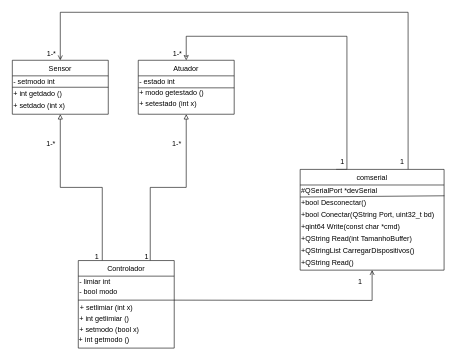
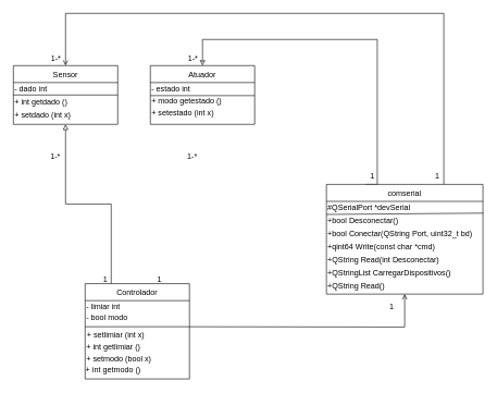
  <mxCell id="0" />
  <mxCell id="1" parent="0" />
  <mxCell id="2" style="edgeStyle=orthogonalEdgeStyle;rounded=0;orthogonalLoop=1;jettySize=auto;html=1;exitX=0.25;exitY=0;exitDx=0;exitDy=0;entryX=0.5;entryY=1;entryDx=0;entryDy=0;endArrow=block;endFill=0;" edge="1" parent="1" source="5" target="8"><mxGeometry relative="1" as="geometry" /></mxCell>
- <mxCell id="3" style="edgeStyle=orthogonalEdgeStyle;rounded=0;orthogonalLoop=1;jettySize=auto;html=1;exitX=0.75;exitY=0;exitDx=0;exitDy=0;entryX=0.5;entryY=1;entryDx=0;entryDy=0;endArrow=block;endFill=0;" edge="1" parent="1" source="5" target="13"><mxGeometry relative="1" as="geometry" /></mxCell>
  <mxCell id="4" style="edgeStyle=orthogonalEdgeStyle;rounded=0;orthogonalLoop=1;jettySize=auto;html=1;entryX=0.5;entryY=1;entryDx=0;entryDy=0;endArrow=open;endFill=0;" edge="1" parent="1" target="19"><mxGeometry relative="1" as="geometry"><mxPoint x="290" y="500" as="sourcePoint" /></mxGeometry></mxCell>
  <mxCell id="5" value="Controlador" style="swimlane;fontStyle=0;align=center;verticalAlign=top;childLayout=stackLayout;horizontal=1;startSize=26;horizontalStack=0;resizeParent=1;resizeLast=0;collapsible=1;marginBottom=0;rounded=0;shadow=0;strokeWidth=1;" parent="1" vertex="1"><mxGeometry x="130" y="434" width="160" height="146" as="geometry"><mxRectangle x="230" y="140" width="160" height="26" as="alternateBounds" /></mxGeometry></mxCell>
  <mxCell id="6" value="- limiar int" style="text;html=1;align=left;verticalAlign=middle;resizable=0;points=[];autosize=1;strokeColor=none;fillColor=none;" vertex="1" parent="5"><mxGeometry y="26" width="160" height="20" as="geometry" /></mxCell>
  <mxCell id="7" value="" style="endArrow=none;html=1;rounded=0;exitX=0;exitY=0.75;exitDx=0;exitDy=0;entryX=1;entryY=0.75;entryDx=0;entryDy=0;" edge="1" parent="5"><mxGeometry width="50" height="50" relative="1" as="geometry"><mxPoint y="66" as="sourcePoint" /><mxPoint x="160" y="66" as="targetPoint" /></mxGeometry></mxCell>
  <mxCell id="8" value="Sensor" style="swimlane;fontStyle=0;align=center;verticalAlign=top;childLayout=stackLayout;horizontal=1;startSize=26;horizontalStack=0;resizeParent=1;resizeLast=0;collapsible=1;marginBottom=0;rounded=0;shadow=0;strokeWidth=1;" parent="1" vertex="1"><mxGeometry x="20" y="100" width="160" height="90" as="geometry"><mxRectangle x="130" y="380" width="160" height="26" as="alternateBounds" /></mxGeometry></mxCell>
- <mxCell id="9" value="- setmodo int" style="text;html=1;align=left;verticalAlign=middle;resizable=0;points=[];autosize=1;strokeColor=none;fillColor=none;" vertex="1" parent="8"><mxGeometry y="26" width="160" height="20" as="geometry" /></mxCell>
+ <mxCell id="9" value="- dado int" style="text;html=1;align=left;verticalAlign=middle;resizable=0;points=[];autosize=1;strokeColor=none;fillColor=none;" vertex="1" parent="8"><mxGeometry y="26" width="160" height="20" as="geometry" /></mxCell>
  <mxCell id="10" value="" style="endArrow=none;html=1;rounded=0;exitX=0;exitY=0.75;exitDx=0;exitDy=0;entryX=1;entryY=0.75;entryDx=0;entryDy=0;" edge="1" parent="8"><mxGeometry width="50" height="50" relative="1" as="geometry"><mxPoint y="45" as="sourcePoint" /><mxPoint x="160" y="45" as="targetPoint" /></mxGeometry></mxCell>
  <mxCell id="11" value="+ int getdado ()" style="text;html=1;align=left;verticalAlign=middle;resizable=0;points=[];autosize=1;strokeColor=none;fillColor=none;" vertex="1" parent="8"><mxGeometry y="46" width="160" height="20" as="geometry" /></mxCell>
  <mxCell id="12" value="+ setdado (int x)" style="text;html=1;align=left;verticalAlign=middle;resizable=0;points=[];autosize=1;strokeColor=none;fillColor=none;" vertex="1" parent="8"><mxGeometry y="66" width="160" height="20" as="geometry" /></mxCell>
  <mxCell id="13" value="Atuador" style="swimlane;fontStyle=0;align=center;verticalAlign=top;childLayout=stackLayout;horizontal=1;startSize=26;horizontalStack=0;resizeParent=1;resizeLast=0;collapsible=1;marginBottom=0;rounded=0;shadow=0;strokeWidth=1;" parent="1" vertex="1"><mxGeometry x="230" y="100" width="160" height="90" as="geometry"><mxRectangle x="340" y="380" width="170" height="26" as="alternateBounds" /></mxGeometry></mxCell>
  <mxCell id="14" value="- estado int" style="text;html=1;align=left;verticalAlign=middle;resizable=0;points=[];autosize=1;strokeColor=none;fillColor=none;" vertex="1" parent="13"><mxGeometry y="26" width="160" height="20" as="geometry" /></mxCell>
  <mxCell id="15" value="+ modo getestado ()" style="text;html=1;align=left;verticalAlign=middle;resizable=0;points=[];autosize=1;strokeColor=none;fillColor=none;" vertex="1" parent="13"><mxGeometry y="46" width="160" height="18" as="geometry" /></mxCell>
  <mxCell id="16" value="+ setestado (int x)" style="text;html=1;align=left;verticalAlign=middle;resizable=0;points=[];autosize=1;strokeColor=none;fillColor=none;" vertex="1" parent="13"><mxGeometry y="64" width="160" height="18" as="geometry" /></mxCell>
  <mxCell id="17" style="edgeStyle=orthogonalEdgeStyle;rounded=0;orthogonalLoop=1;jettySize=auto;html=1;exitX=0.75;exitY=0;exitDx=0;exitDy=0;entryX=0.5;entryY=0;entryDx=0;entryDy=0;endArrow=open;endFill=0;" edge="1" parent="1" source="19" target="8"><mxGeometry relative="1" as="geometry"><Array as="points"><mxPoint x="680" y="20" /><mxPoint x="100" y="20" /></Array></mxGeometry></mxCell>
  <mxCell id="18" style="edgeStyle=orthogonalEdgeStyle;rounded=0;orthogonalLoop=1;jettySize=auto;html=1;entryX=0.5;entryY=0;entryDx=0;entryDy=0;endArrow=classic;endFill=0;exitX=0.25;exitY=0;exitDx=0;exitDy=0;" edge="1" parent="1" source="19" target="13"><mxGeometry relative="1" as="geometry"><mxPoint x="610" y="210" as="sourcePoint" /><Array as="points"><mxPoint x="578" y="60" /><mxPoint x="310" y="60" /></Array></mxGeometry></mxCell>
  <mxCell id="19" value="comserial" style="swimlane;fontStyle=0;align=center;verticalAlign=top;childLayout=stackLayout;horizontal=1;startSize=26;horizontalStack=0;resizeParent=1;resizeLast=0;collapsible=1;marginBottom=0;rounded=0;shadow=0;strokeWidth=1;" parent="1" vertex="1"><mxGeometry x="500" y="282" width="240" height="168" as="geometry"><mxRectangle x="550" y="140" width="160" height="26" as="alternateBounds" /></mxGeometry></mxCell>
  <mxCell id="20" value="#&lt;span style=&quot;box-sizing: border-box; height: inherit; background-color: rgb(253, 253, 253); line-height: inherit !important;&quot; class=&quot;crayon-v&quot;&gt;QSerialPort&lt;/span&gt;&lt;span style=&quot;box-sizing: border-box; height: inherit; background-color: rgb(253, 253, 253); line-height: inherit !important;&quot; class=&quot;crayon-h&quot;&gt; &lt;/span&gt;&lt;span style=&quot;box-sizing: border-box; height: inherit; background-color: rgb(253, 253, 253); line-height: inherit !important;&quot; class=&quot;crayon-o&quot;&gt;*&lt;/span&gt;&lt;span style=&quot;box-sizing: border-box; height: inherit; background-color: rgb(253, 253, 253); line-height: inherit !important;&quot; class=&quot;crayon-v&quot;&gt;devSerial&lt;/span&gt;" style="text;html=1;align=left;verticalAlign=middle;resizable=0;points=[];autosize=1;strokeColor=none;fillColor=none;fontFamily=Helvetica;fontColor=#000000;" vertex="1" parent="19"><mxGeometry y="26" width="240" height="20" as="geometry" /></mxCell>
  <mxCell id="21" value="" style="endArrow=none;html=1;rounded=0;exitX=0;exitY=0.75;exitDx=0;exitDy=0;entryX=1.002;entryY=-0.1;entryDx=0;entryDy=0;entryPerimeter=0;" edge="1" parent="19" target="22"><mxGeometry width="50" height="50" relative="1" as="geometry"><mxPoint y="46" as="sourcePoint" /><mxPoint x="310" y="46" as="targetPoint" /></mxGeometry></mxCell>
  <mxCell id="22" value="+&lt;span style=&quot;box-sizing: border-box; height: inherit; line-height: inherit !important;&quot; class=&quot;crayon-t&quot;&gt;bool&lt;/span&gt;&lt;span style=&quot;box-sizing: border-box; height: inherit; line-height: inherit !important;&quot; class=&quot;crayon-h&quot;&gt; &lt;/span&gt;&lt;span style=&quot;box-sizing: border-box; height: inherit; line-height: inherit !important;&quot; class=&quot;crayon-e&quot;&gt;Desconectar&lt;/span&gt;&lt;span style=&quot;box-sizing: border-box; height: inherit; line-height: inherit !important;&quot; class=&quot;crayon-sy&quot;&gt;(&lt;/span&gt;&lt;span style=&quot;box-sizing: border-box; height: inherit; line-height: inherit !important;&quot; class=&quot;crayon-sy&quot;&gt;)&lt;/span&gt;" style="text;html=1;align=left;verticalAlign=middle;resizable=0;points=[];autosize=1;strokeColor=none;fillColor=none;fontFamily=Helvetica;fontColor=#000000;" vertex="1" parent="19"><mxGeometry y="46" width="240" height="20" as="geometry" /></mxCell>
  <mxCell id="23" value="+&lt;span style=&quot;box-sizing: border-box; height: inherit; background-color: rgb(253, 253, 253); line-height: inherit !important;&quot; class=&quot;crayon-t&quot;&gt;bool&lt;/span&gt;&lt;span style=&quot;box-sizing: border-box; height: inherit; background-color: rgb(253, 253, 253); line-height: inherit !important;&quot; class=&quot;crayon-h&quot;&gt; &lt;/span&gt;&lt;span style=&quot;box-sizing: border-box; height: inherit; background-color: rgb(253, 253, 253); line-height: inherit !important;&quot; class=&quot;crayon-e&quot;&gt;Conectar&lt;/span&gt;&lt;span style=&quot;box-sizing: border-box; height: inherit; background-color: rgb(253, 253, 253); line-height: inherit !important;&quot; class=&quot;crayon-sy&quot;&gt;(&lt;/span&gt;&lt;span style=&quot;box-sizing: border-box; height: inherit; background-color: rgb(253, 253, 253); line-height: inherit !important;&quot; class=&quot;crayon-e&quot;&gt;QString &lt;/span&gt;&lt;span style=&quot;box-sizing: border-box; height: inherit; background-color: rgb(253, 253, 253); line-height: inherit !important;&quot; class=&quot;crayon-v&quot;&gt;Port&lt;/span&gt;&lt;span style=&quot;box-sizing: border-box; height: inherit; background-color: rgb(253, 253, 253); line-height: inherit !important;&quot; class=&quot;crayon-sy&quot;&gt;,&lt;/span&gt;&lt;span style=&quot;box-sizing: border-box; height: inherit; background-color: rgb(253, 253, 253); line-height: inherit !important;&quot; class=&quot;crayon-h&quot;&gt; &lt;/span&gt;&lt;span style=&quot;box-sizing: border-box; height: inherit; background-color: rgb(253, 253, 253); line-height: inherit !important;&quot; class=&quot;crayon-e&quot;&gt;uint32_t &lt;/span&gt;&lt;span style=&quot;box-sizing: border-box; height: inherit; background-color: rgb(253, 253, 253); line-height: inherit !important;&quot; class=&quot;crayon-v&quot;&gt;bd&lt;/span&gt;&lt;span style=&quot;box-sizing: border-box; height: inherit; background-color: rgb(253, 253, 253); line-height: inherit !important;&quot; class=&quot;crayon-sy&quot;&gt;)&lt;/span&gt;" style="text;html=1;align=left;verticalAlign=middle;resizable=0;points=[];autosize=1;strokeColor=none;fillColor=none;fontFamily=Helvetica;fontColor=#000000;" vertex="1" parent="19"><mxGeometry y="66" width="240" height="20" as="geometry" /></mxCell>
  <mxCell id="24" value="&lt;span style=&quot;box-sizing: border-box; height: inherit; line-height: inherit !important;&quot; class=&quot;crayon-e&quot;&gt;+qint64 &lt;/span&gt;&lt;span style=&quot;box-sizing: border-box; height: inherit; line-height: inherit !important;&quot; class=&quot;crayon-e&quot;&gt;Write&lt;/span&gt;&lt;span style=&quot;box-sizing: border-box; height: inherit; line-height: inherit !important;&quot; class=&quot;crayon-sy&quot;&gt;(&lt;/span&gt;&lt;span style=&quot;box-sizing: border-box; height: inherit; line-height: inherit !important;&quot; class=&quot;crayon-m&quot;&gt;const&lt;/span&gt;&lt;span style=&quot;box-sizing: border-box; height: inherit; line-height: inherit !important;&quot; class=&quot;crayon-h&quot;&gt; &lt;/span&gt;&lt;span style=&quot;box-sizing: border-box; height: inherit; line-height: inherit !important;&quot; class=&quot;crayon-t&quot;&gt;char&lt;/span&gt;&lt;span style=&quot;box-sizing: border-box; height: inherit; line-height: inherit !important;&quot; class=&quot;crayon-h&quot;&gt; &lt;/span&gt;&lt;span style=&quot;box-sizing: border-box; height: inherit; line-height: inherit !important;&quot; class=&quot;crayon-o&quot;&gt;*&lt;/span&gt;&lt;span style=&quot;box-sizing: border-box; height: inherit; line-height: inherit !important;&quot; class=&quot;crayon-v&quot;&gt;cmd&lt;/span&gt;&lt;span style=&quot;box-sizing: border-box; height: inherit; line-height: inherit !important;&quot; class=&quot;crayon-sy&quot;&gt;)&lt;/span&gt;" style="text;html=1;align=left;verticalAlign=middle;resizable=0;points=[];autosize=1;strokeColor=none;fillColor=none;fontFamily=Helvetica;fontColor=#000000;" vertex="1" parent="19"><mxGeometry y="86" width="240" height="20" as="geometry" /></mxCell>
- <mxCell id="25" value="&lt;span style=&quot;box-sizing: border-box; height: inherit; line-height: inherit !important;&quot; class=&quot;crayon-e&quot;&gt;+QString &lt;/span&gt;&lt;span style=&quot;box-sizing: border-box; height: inherit; line-height: inherit !important;&quot; class=&quot;crayon-e&quot;&gt;Read&lt;/span&gt;&lt;span style=&quot;box-sizing: border-box; height: inherit; line-height: inherit !important;&quot; class=&quot;crayon-sy&quot;&gt;(&lt;/span&gt;&lt;span style=&quot;box-sizing: border-box; height: inherit; line-height: inherit !important;&quot; class=&quot;crayon-t&quot;&gt;int&lt;/span&gt;&lt;span style=&quot;box-sizing: border-box; height: inherit; line-height: inherit !important;&quot; class=&quot;crayon-h&quot;&gt; &lt;/span&gt;&lt;span style=&quot;box-sizing: border-box; height: inherit; line-height: inherit !important;&quot; class=&quot;crayon-v&quot;&gt;TamanhoBuffer&lt;/span&gt;&lt;span style=&quot;box-sizing: border-box; height: inherit; line-height: inherit !important;&quot; class=&quot;crayon-sy&quot;&gt;)&lt;/span&gt;" style="text;html=1;align=left;verticalAlign=middle;resizable=0;points=[];autosize=1;strokeColor=none;fillColor=none;fontFamily=Helvetica;fontColor=#000000;" vertex="1" parent="19"><mxGeometry y="106" width="240" height="20" as="geometry" /></mxCell>
+ <mxCell id="25" value="&lt;span style=&quot;box-sizing: border-box; height: inherit; line-height: inherit !important;&quot; class=&quot;crayon-e&quot;&gt;+QString &lt;/span&gt;&lt;span style=&quot;box-sizing: border-box; height: inherit; line-height: inherit !important;&quot; class=&quot;crayon-e&quot;&gt;Read&lt;/span&gt;&lt;span style=&quot;box-sizing: border-box; height: inherit; line-height: inherit !important;&quot; class=&quot;crayon-sy&quot;&gt;(&lt;/span&gt;&lt;span style=&quot;box-sizing: border-box; height: inherit; line-height: inherit !important;&quot; class=&quot;crayon-t&quot;&gt;int&lt;/span&gt;&lt;span style=&quot;box-sizing: border-box; height: inherit; line-height: inherit !important;&quot; class=&quot;crayon-h&quot;&gt; &lt;/span&gt;&lt;span style=&quot;box-sizing: border-box; height: inherit; line-height: inherit !important;&quot; class=&quot;crayon-v&quot;&gt;Desconectar&lt;/span&gt;&lt;span style=&quot;box-sizing: border-box; height: inherit; line-height: inherit !important;&quot; class=&quot;crayon-sy&quot;&gt;)&lt;/span&gt;" style="text;html=1;align=left;verticalAlign=middle;resizable=0;points=[];autosize=1;strokeColor=none;fillColor=none;fontFamily=Helvetica;fontColor=#000000;" vertex="1" parent="19"><mxGeometry y="106" width="240" height="20" as="geometry" /></mxCell>
  <mxCell id="26" value="+&lt;span style=&quot;box-sizing: border-box; height: inherit; background-color: rgb(253, 253, 253); line-height: inherit !important;&quot; class=&quot;crayon-e&quot;&gt;QStringList &lt;/span&gt;&lt;span style=&quot;box-sizing: border-box; height: inherit; background-color: rgb(253, 253, 253); line-height: inherit !important;&quot; class=&quot;crayon-e&quot;&gt;CarregarDispositivos&lt;/span&gt;&lt;span style=&quot;box-sizing: border-box; height: inherit; background-color: rgb(253, 253, 253); line-height: inherit !important;&quot; class=&quot;crayon-sy&quot;&gt;(&lt;/span&gt;&lt;span style=&quot;box-sizing: border-box; height: inherit; background-color: rgb(253, 253, 253); line-height: inherit !important;&quot; class=&quot;crayon-sy&quot;&gt;)&lt;/span&gt;" style="text;html=1;align=left;verticalAlign=middle;resizable=0;points=[];autosize=1;strokeColor=none;fillColor=none;" vertex="1" parent="19"><mxGeometry y="126" width="240" height="20" as="geometry" /></mxCell>
  <mxCell id="27" value="&lt;span style=&quot;box-sizing: border-box; height: inherit; background-color: rgb(253, 253, 253); line-height: inherit !important;&quot; class=&quot;crayon-e&quot;&gt;+QString &lt;/span&gt;&lt;span style=&quot;box-sizing: border-box; height: inherit; background-color: rgb(253, 253, 253); line-height: inherit !important;&quot; class=&quot;crayon-e&quot;&gt;Read&lt;/span&gt;&lt;span style=&quot;box-sizing: border-box; height: inherit; background-color: rgb(253, 253, 253); line-height: inherit !important;&quot; class=&quot;crayon-sy&quot;&gt;(&lt;/span&gt;&lt;span style=&quot;box-sizing: border-box; height: inherit; background-color: rgb(253, 253, 253); line-height: inherit !important;&quot; class=&quot;crayon-sy&quot;&gt;)&lt;/span&gt;" style="text;html=1;align=left;verticalAlign=middle;resizable=0;points=[];autosize=1;strokeColor=none;fillColor=none;fontFamily=Helvetica;fontColor=#000000;" vertex="1" parent="19"><mxGeometry y="146" width="240" height="20" as="geometry" /></mxCell>
  <mxCell id="28" value="1" style="resizable=0;align=left;verticalAlign=bottom;labelBackgroundColor=none;fontSize=12;" connectable="0" vertex="1" parent="1"><mxGeometry x="156" y="436" as="geometry" /></mxCell>
  <mxCell id="29" value="1" style="resizable=0;align=left;verticalAlign=bottom;labelBackgroundColor=none;fontSize=12;" connectable="0" vertex="1" parent="1"><mxGeometry x="239" y="436" as="geometry" /></mxCell>
  <mxCell id="30" value="1-*" style="resizable=0;align=left;verticalAlign=bottom;labelBackgroundColor=none;fontSize=12;" connectable="0" vertex="1" parent="1"><mxGeometry x="78" y="239" as="geometry"><mxPoint x="-3" y="8" as="offset" /></mxGeometry></mxCell>
  <mxCell id="31" value="1-*" style="resizable=0;align=left;verticalAlign=bottom;labelBackgroundColor=none;fontSize=12;" connectable="0" vertex="1" parent="1"><mxGeometry x="107" y="229" as="geometry"><mxPoint x="178" y="18" as="offset" /></mxGeometry></mxCell>
  <mxCell id="32" value="+ setlimiar (int x)" style="text;html=1;align=left;verticalAlign=middle;resizable=0;points=[];autosize=1;strokeColor=none;fillColor=none;" vertex="1" parent="1"><mxGeometry x="131" y="503" width="100" height="20" as="geometry" /></mxCell>
  <mxCell id="33" value="+ int getlimiar ()" style="text;html=1;align=left;verticalAlign=middle;resizable=0;points=[];autosize=1;strokeColor=none;fillColor=none;" vertex="1" parent="1"><mxGeometry x="130" y="521" width="100" height="20" as="geometry" /></mxCell>
  <mxCell id="34" value="- bool modo" style="text;html=1;align=left;verticalAlign=middle;resizable=0;points=[];autosize=1;strokeColor=none;fillColor=none;" vertex="1" parent="1"><mxGeometry x="130" y="477" width="80" height="20" as="geometry" /></mxCell>
  <mxCell id="35" value="+ setmodo (bool x)" style="text;html=1;align=left;verticalAlign=middle;resizable=0;points=[];autosize=1;strokeColor=none;fillColor=none;" vertex="1" parent="1"><mxGeometry x="130" y="539" width="120" height="20" as="geometry" /></mxCell>
  <mxCell id="36" value="+ int getmodo ()" style="text;html=1;align=left;verticalAlign=middle;resizable=0;points=[];autosize=1;strokeColor=none;fillColor=none;" vertex="1" parent="1"><mxGeometry x="129" y="557" width="100" height="20" as="geometry" /></mxCell>
  <mxCell id="37" value="1" style="text;html=1;align=center;verticalAlign=middle;resizable=0;points=[];autosize=1;strokeColor=none;fillColor=none;" vertex="1" parent="1"><mxGeometry x="590" y="460" width="20" height="20" as="geometry" /></mxCell>
  <mxCell id="38" value="1" style="text;html=1;align=center;verticalAlign=middle;resizable=0;points=[];autosize=1;strokeColor=none;fillColor=none;" vertex="1" parent="1"><mxGeometry x="560" y="260" width="20" height="20" as="geometry" /></mxCell>
  <mxCell id="39" value="1" style="text;html=1;align=center;verticalAlign=middle;resizable=0;points=[];autosize=1;strokeColor=none;fillColor=none;" vertex="1" parent="1"><mxGeometry x="660" y="260" width="20" height="20" as="geometry" /></mxCell>
  <mxCell id="40" value="1-*" style="text;html=1;align=center;verticalAlign=middle;resizable=0;points=[];autosize=1;strokeColor=none;fillColor=none;" vertex="1" parent="1"><mxGeometry x="280" y="80" width="30" height="20" as="geometry" /></mxCell>
  <mxCell id="41" value="1-*" style="text;html=1;align=center;verticalAlign=middle;resizable=0;points=[];autosize=1;strokeColor=none;fillColor=none;" vertex="1" parent="1"><mxGeometry x="70" y="80" width="30" height="20" as="geometry" /></mxCell>
  <mxCell id="42" value="" style="endArrow=none;html=1;rounded=0;exitX=0;exitY=0.75;exitDx=0;exitDy=0;entryX=1;entryY=0.75;entryDx=0;entryDy=0;" edge="1" parent="1"><mxGeometry width="50" height="50" relative="1" as="geometry"><mxPoint x="230" y="146" as="sourcePoint" /><mxPoint x="390" y="146" as="targetPoint" /></mxGeometry></mxCell>
